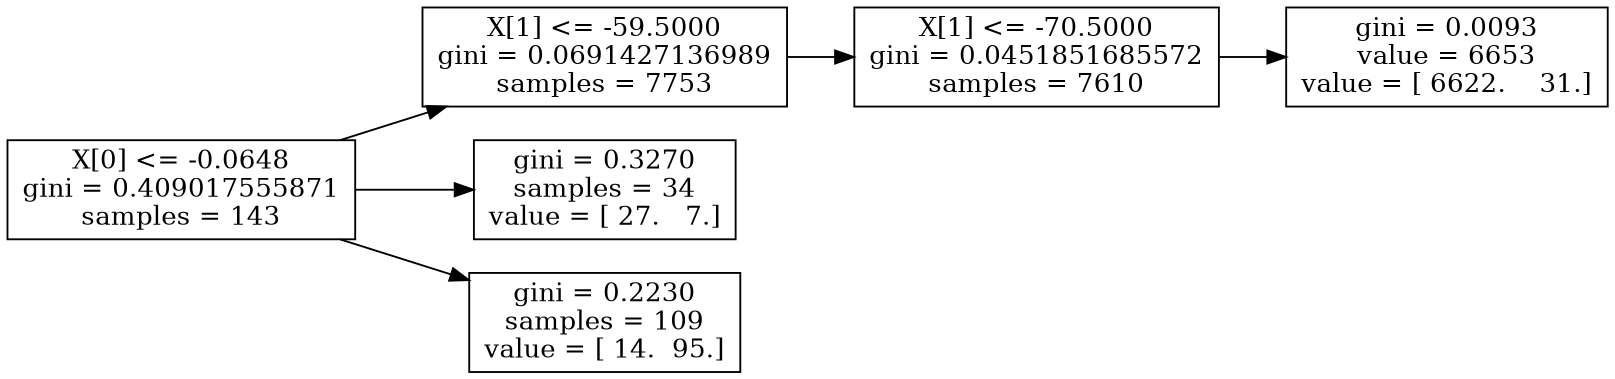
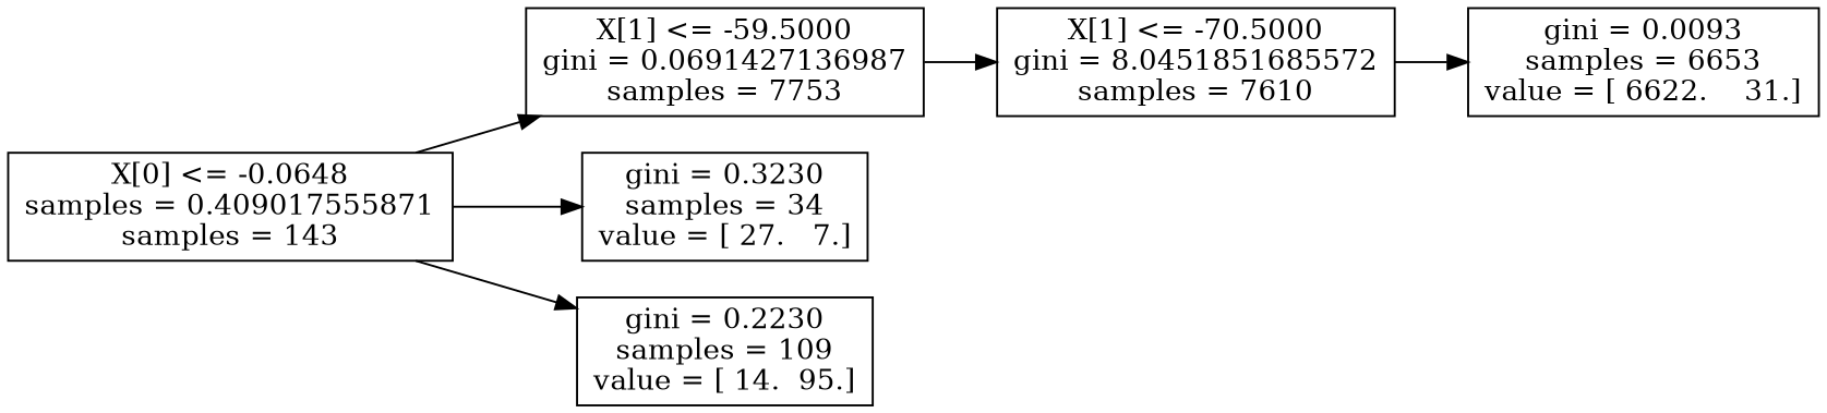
  digraph {
    rankdir=LR
    node [shape=box]
-   n1 [label="X[1] <= -59.5000\ngini = 0.0691427136989\nsamples = 7753"]
-   n2 [label="X[1] <= -70.5000\ngini = 0.0451851685572\nsamples = 7610"]
-   n3 [label="gini = 0.0093\nvalue = 6653\nvalue = [ 6622.    31.]"]
-   n4 [label="X[0] <= -0.0648\ngini = 0.409017555871\nsamples = 143"]
-   n5 [label="gini = 0.3270\nsamples = 34\nvalue = [ 27.   7.]"]
+   n1 [label="X[1] <= -59.5000\ngini = 0.0691427136987\nsamples = 7753"]
+   n2 [label="X[1] <= -70.5000\ngini = 8.0451851685572\nsamples = 7610"]
+   n3 [label="gini = 0.0093\nsamples = 6653\nvalue = [ 6622.    31.]"]
+   n4 [label="X[0] <= -0.0648\nsamples = 0.409017555871\nsamples = 143"]
+   n5 [label="gini = 0.3230\nsamples = 34\nvalue = [ 27.   7.]"]
    n6 [label="gini = 0.2230\nsamples = 109\nvalue = [ 14.  95.]"]
    n1 -> n2
    n2 -> n3
    n4 -> n1
    n4 -> n5
    n4 -> n6
  }
